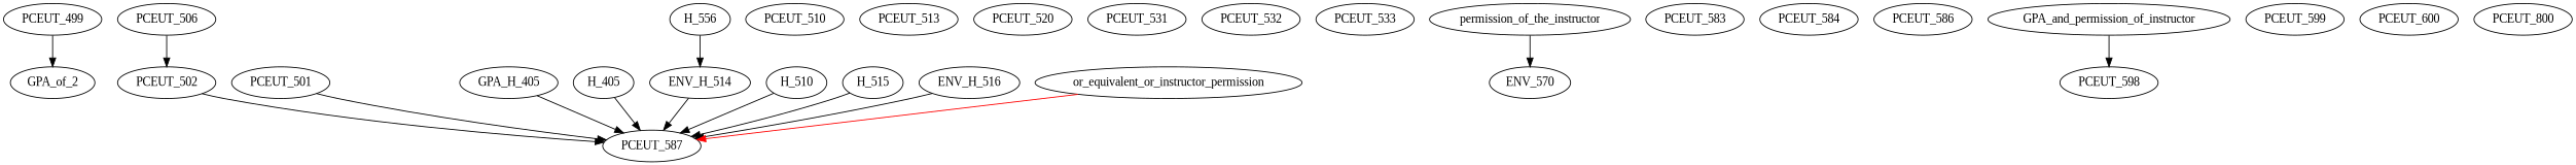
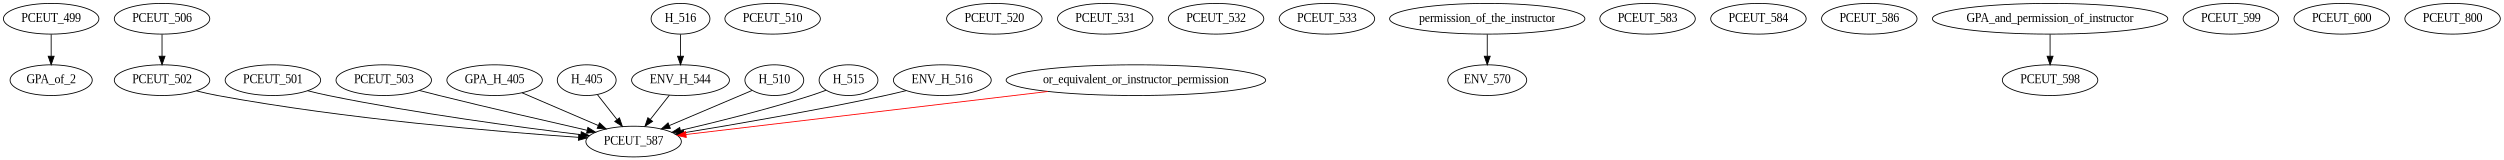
  digraph {
    fontname="Liberation Serif"
    node [fontname="Liberation Serif"]
    edge [color=black fontname="Liberation Serif"]
    PCEUT_499
    GPA_of_2
    PCEUT_506
    PCEUT_502
    PCEUT_501
    PCEUT_587
+   PCEUT_503
    PCEUT_510
-   PCEUT_513
    PCEUT_520
    PCEUT_531
    PCEUT_532
    PCEUT_533
    n14 [label=ENV_570]
    permission_of_the_instructor
    PCEUT_583
    PCEUT_584
    PCEUT_586
    n19 [label=GPA_H_405]
    H_405
-   ENV_H_514
+   ENV_H_514 [label=ENV_H_544]
    n22 [label=H_510]
    H_515
    ENV_H_516
-   H_516 [label=H_556]
+   H_516
    or_equivalent_or_instructor_permission
    GPA_and_permission_of_instructor
    PCEUT_598
    PCEUT_599
    PCEUT_600
    PCEUT_800
    PCEUT_499 -> GPA_of_2
    PCEUT_506 -> PCEUT_502
    PCEUT_502 -> PCEUT_587
    PCEUT_501 -> PCEUT_587
+   PCEUT_503 -> PCEUT_587
    permission_of_the_instructor -> n14
    n19 -> PCEUT_587
    H_405 -> PCEUT_587
    ENV_H_514 -> PCEUT_587
    n22 -> PCEUT_587
    H_515 -> PCEUT_587
    ENV_H_516 -> PCEUT_587
    H_516 -> ENV_H_514
    or_equivalent_or_instructor_permission -> PCEUT_587 [color=red]
    GPA_and_permission_of_instructor -> PCEUT_598
  }
